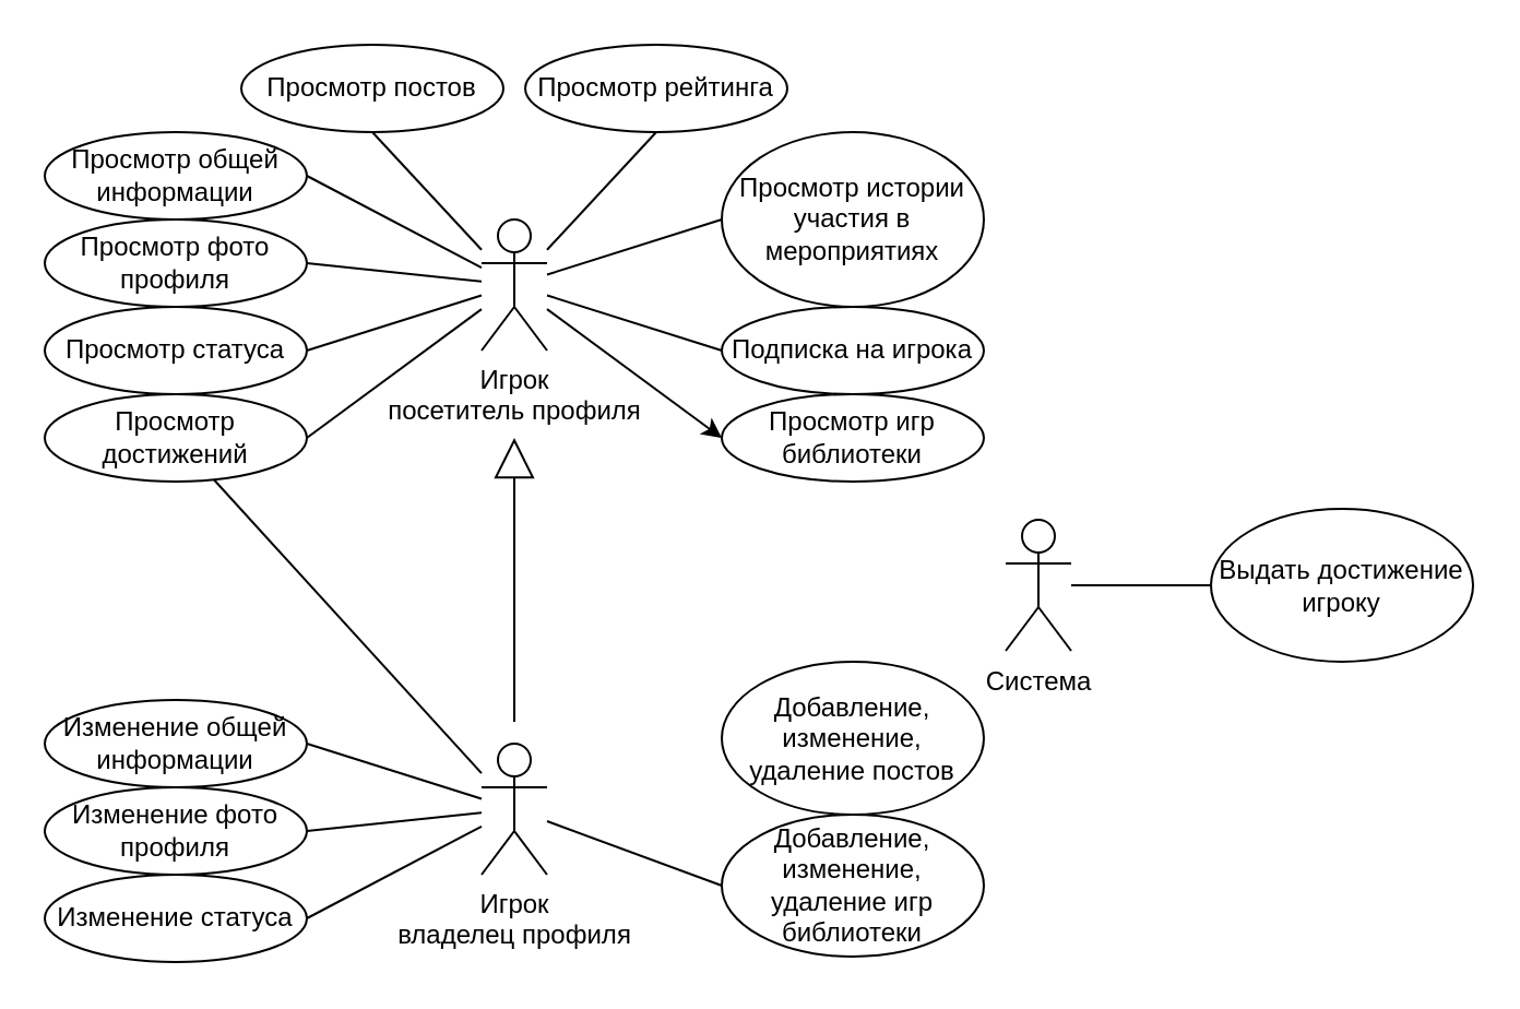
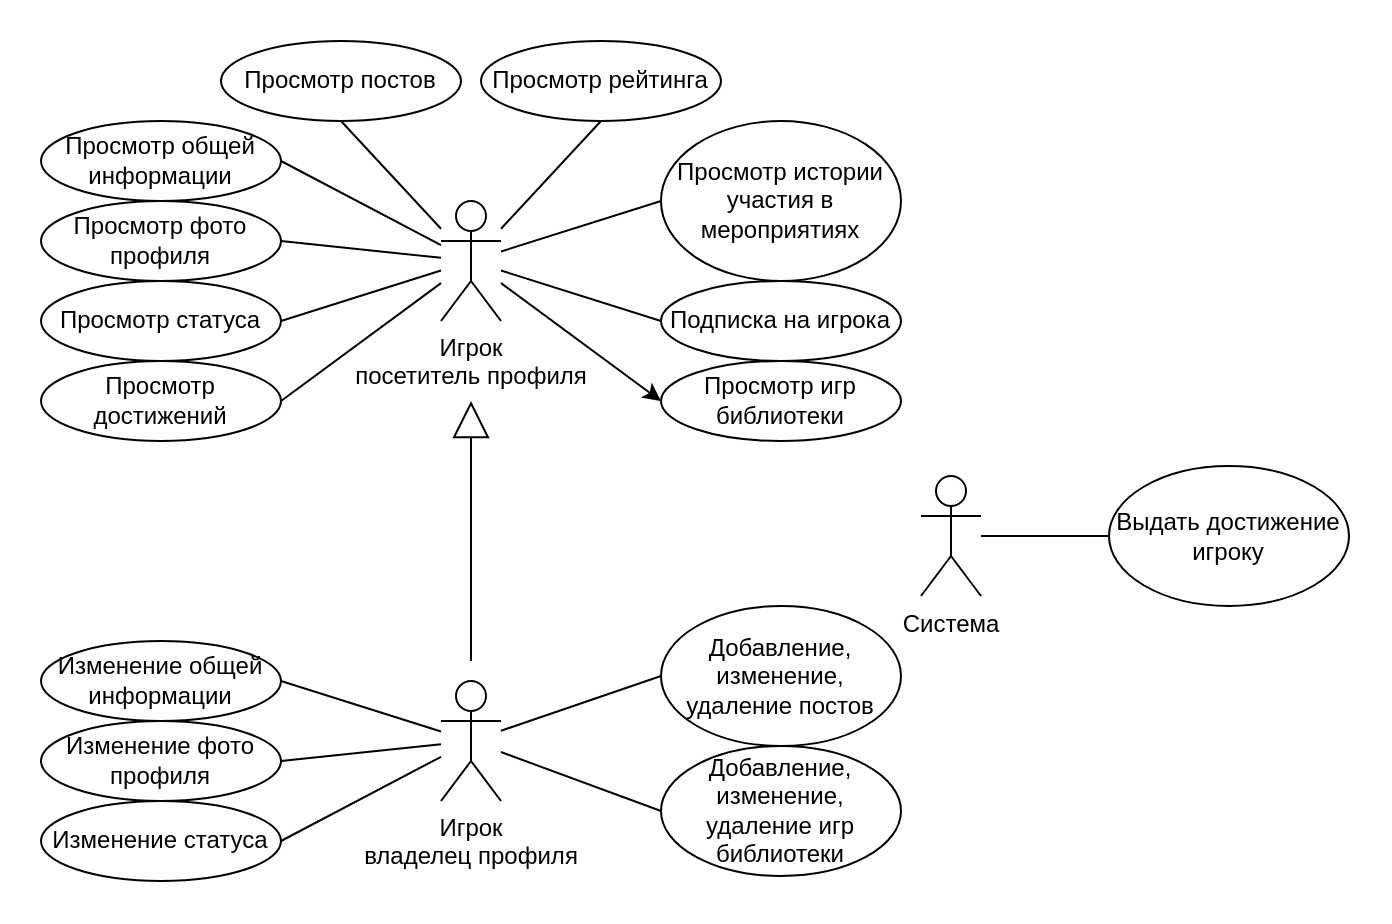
  <mxCell id="0" />
  <mxCell id="1" parent="0" />
  <mxCell id="2" value="Игрок&lt;br&gt;посетитель профиля" style="shape=umlActor;verticalLabelPosition=bottom;verticalAlign=top;html=1;outlineConnect=0;" parent="1" vertex="1"><mxGeometry x="220" y="100" width="30" height="60" as="geometry" /></mxCell>
  <mxCell id="3" value="Просмотр общей информации" style="ellipse;whiteSpace=wrap;html=1;" parent="1" vertex="1"><mxGeometry x="20" y="60" width="120" height="40" as="geometry" /></mxCell>
  <mxCell id="4" value="Игрок&lt;br&gt;владелец профиля" style="shape=umlActor;verticalLabelPosition=bottom;verticalAlign=top;html=1;outlineConnect=0;" parent="1" vertex="1"><mxGeometry x="220" y="340" width="30" height="60" as="geometry" /></mxCell>
  <mxCell id="5" value="Просмотр фото профиля" style="ellipse;whiteSpace=wrap;html=1;" parent="1" vertex="1"><mxGeometry x="20" y="100" width="120" height="40" as="geometry" /></mxCell>
  <mxCell id="6" value="Просмотр статуса" style="ellipse;whiteSpace=wrap;html=1;" parent="1" vertex="1"><mxGeometry x="20" y="140" width="120" height="40" as="geometry" /></mxCell>
  <mxCell id="7" value="Просмотр достижений" style="ellipse;whiteSpace=wrap;html=1;" parent="1" vertex="1"><mxGeometry x="20" y="180" width="120" height="40" as="geometry" /></mxCell>
  <mxCell id="8" value="Просмотр игр библиотеки" style="ellipse;whiteSpace=wrap;html=1;" parent="1" vertex="1"><mxGeometry x="330" y="180" width="120" height="40" as="geometry" /></mxCell>
  <mxCell id="9" value="Подписка на игрока" style="ellipse;whiteSpace=wrap;html=1;" parent="1" vertex="1"><mxGeometry x="330" y="140" width="120" height="40" as="geometry" /></mxCell>
  <mxCell id="10" value="Просмотр истории участия в мероприятиях" style="ellipse;whiteSpace=wrap;html=1;" parent="1" vertex="1"><mxGeometry x="330" y="60" width="120" height="80" as="geometry" /></mxCell>
  <mxCell id="11" value="Просмотр рейтинга" style="ellipse;whiteSpace=wrap;html=1;" parent="1" vertex="1"><mxGeometry x="240" y="20" width="120" height="40" as="geometry" /></mxCell>
  <mxCell id="12" value="Просмотр постов" style="ellipse;whiteSpace=wrap;html=1;" parent="1" vertex="1"><mxGeometry x="110" y="20" width="120" height="40" as="geometry" /></mxCell>
  <mxCell id="13" value="Изменение общей информации" style="ellipse;whiteSpace=wrap;html=1;" parent="1" vertex="1"><mxGeometry x="20" y="320" width="120" height="40" as="geometry" /></mxCell>
  <mxCell id="14" value="Изменение фото профиля" style="ellipse;whiteSpace=wrap;html=1;" parent="1" vertex="1"><mxGeometry x="20" y="360" width="120" height="40" as="geometry" /></mxCell>
  <mxCell id="15" value="Изменение статуса" style="ellipse;whiteSpace=wrap;html=1;" parent="1" vertex="1"><mxGeometry x="20" y="400" width="120" height="40" as="geometry" /></mxCell>
  <mxCell id="16" value="Добавление, изменение, удаление игр библиотеки" style="ellipse;whiteSpace=wrap;html=1;" parent="1" vertex="1"><mxGeometry x="330" y="372.5" width="120" height="65" as="geometry" /></mxCell>
  <mxCell id="17" value="Добавление, изменение, удаление постов" style="ellipse;whiteSpace=wrap;html=1;" parent="1" vertex="1"><mxGeometry x="330" y="302.5" width="120" height="70" as="geometry" /></mxCell>
  <mxCell id="18" value="" style="endArrow=none;html=1;rounded=0;exitX=1;exitY=0.5;exitDx=0;exitDy=0;" parent="1" source="7" target="2" edge="1"><mxGeometry width="50" height="50" relative="1" as="geometry"><mxPoint x="210" y="320" as="sourcePoint" /><mxPoint x="260" y="270" as="targetPoint" /></mxGeometry></mxCell>
  <mxCell id="19" value="" style="endArrow=none;html=1;rounded=0;exitX=1;exitY=0.5;exitDx=0;exitDy=0;" parent="1" source="6" target="2" edge="1"><mxGeometry width="50" height="50" relative="1" as="geometry"><mxPoint x="220" y="330" as="sourcePoint" /><mxPoint x="270" y="280" as="targetPoint" /></mxGeometry></mxCell>
  <mxCell id="20" value="" style="endArrow=none;html=1;rounded=0;exitX=1;exitY=0.5;exitDx=0;exitDy=0;" parent="1" source="5" target="2" edge="1"><mxGeometry width="50" height="50" relative="1" as="geometry"><mxPoint x="230" y="340" as="sourcePoint" /><mxPoint x="280" y="290" as="targetPoint" /></mxGeometry></mxCell>
  <mxCell id="21" value="" style="endArrow=none;html=1;rounded=0;exitX=1;exitY=0.5;exitDx=0;exitDy=0;" parent="1" source="3" target="2" edge="1"><mxGeometry width="50" height="50" relative="1" as="geometry"><mxPoint x="240" y="350" as="sourcePoint" /><mxPoint x="290" y="300" as="targetPoint" /></mxGeometry></mxCell>
  <mxCell id="22" value="" style="endArrow=none;html=1;rounded=0;exitX=0.5;exitY=1;exitDx=0;exitDy=0;" parent="1" source="12" target="2" edge="1"><mxGeometry width="50" height="50" relative="1" as="geometry"><mxPoint x="250" y="360" as="sourcePoint" /><mxPoint x="300" y="310" as="targetPoint" /></mxGeometry></mxCell>
  <mxCell id="23" value="" style="endArrow=none;html=1;rounded=0;exitX=0.5;exitY=1;exitDx=0;exitDy=0;" parent="1" source="11" target="2" edge="1"><mxGeometry width="50" height="50" relative="1" as="geometry"><mxPoint x="260" y="370" as="sourcePoint" /><mxPoint x="310" y="320" as="targetPoint" /></mxGeometry></mxCell>
  <mxCell id="24" value="" style="endArrow=none;html=1;rounded=0;exitX=0;exitY=0.5;exitDx=0;exitDy=0;" parent="1" source="10" target="2" edge="1"><mxGeometry width="50" height="50" relative="1" as="geometry"><mxPoint x="270" y="380" as="sourcePoint" /><mxPoint x="320" y="330" as="targetPoint" /></mxGeometry></mxCell>
  <mxCell id="25" value="" style="endArrow=none;html=1;rounded=0;exitX=0;exitY=0.5;exitDx=0;exitDy=0;" parent="1" source="9" target="2" edge="1"><mxGeometry width="50" height="50" relative="1" as="geometry"><mxPoint x="280" y="390" as="sourcePoint" /><mxPoint x="330" y="340" as="targetPoint" /></mxGeometry></mxCell>
  <mxCell id="26" value="" style="endArrow=classic;html=1;rounded=0;entryX=0;entryY=0.5;entryDx=0;entryDy=0;" parent="1" source="2" target="8" edge="1"><mxGeometry width="50" height="50" relative="1" as="geometry"><mxPoint x="290" y="400" as="sourcePoint" /><mxPoint x="340" y="350" as="targetPoint" /></mxGeometry></mxCell>
  <mxCell id="27" value="" style="endArrow=none;html=1;rounded=0;exitX=1;exitY=0.5;exitDx=0;exitDy=0;" parent="1" source="13" target="4" edge="1"><mxGeometry width="50" height="50" relative="1" as="geometry"><mxPoint x="300" y="410" as="sourcePoint" /><mxPoint x="350" y="360" as="targetPoint" /></mxGeometry></mxCell>
  <mxCell id="28" value="" style="endArrow=none;html=1;rounded=0;exitX=1;exitY=0.5;exitDx=0;exitDy=0;" parent="1" source="14" target="4" edge="1"><mxGeometry width="50" height="50" relative="1" as="geometry"><mxPoint x="290" y="520" as="sourcePoint" /><mxPoint x="330" y="430" as="targetPoint" /></mxGeometry></mxCell>
  <mxCell id="29" value="" style="endArrow=none;html=1;rounded=0;exitX=1;exitY=0.5;exitDx=0;exitDy=0;" parent="1" source="15" target="4" edge="1"><mxGeometry width="50" height="50" relative="1" as="geometry"><mxPoint x="300" y="530" as="sourcePoint" /><mxPoint x="340" y="440" as="targetPoint" /></mxGeometry></mxCell>
- <mxCell id="30" value="" style="endArrow=none;html=1;rounded=0;" parent="1" source="4" target="7" edge="1"><mxGeometry width="50" height="50" relative="1" as="geometry"><mxPoint x="310" y="540" as="sourcePoint" /><mxPoint x="350" y="450" as="targetPoint" /></mxGeometry></mxCell>
+ <mxCell id="30" value="" style="endArrow=none;html=1;rounded=0;entryX=0;entryY=0.5;entryDx=0;entryDy=0;" parent="1" source="4" target="17" edge="1"><mxGeometry width="50" height="50" relative="1" as="geometry"><mxPoint x="310" y="540" as="sourcePoint" /><mxPoint x="350" y="450" as="targetPoint" /></mxGeometry></mxCell>
  <mxCell id="31" value="" style="endArrow=none;html=1;rounded=0;entryX=0;entryY=0.5;entryDx=0;entryDy=0;" parent="1" source="4" target="16" edge="1"><mxGeometry width="50" height="50" relative="1" as="geometry"><mxPoint x="320" y="550" as="sourcePoint" /><mxPoint x="360" y="460" as="targetPoint" /></mxGeometry></mxCell>
  <mxCell id="32" value="" style="endArrow=block;endSize=16;endFill=0;html=1;rounded=0;" parent="1" edge="1"><mxGeometry x="-0.077" y="-105" width="160" relative="1" as="geometry"><mxPoint x="235" y="330" as="sourcePoint" /><mxPoint x="235" y="200" as="targetPoint" /><mxPoint as="offset" /></mxGeometry></mxCell>
  <mxCell id="33" value="Система" style="shape=umlActor;verticalLabelPosition=bottom;verticalAlign=top;html=1;outlineConnect=0;" vertex="1" parent="1"><mxGeometry x="460" y="237.5" width="30" height="60" as="geometry" /></mxCell>
  <mxCell id="34" value="Выдать достижение игроку" style="ellipse;whiteSpace=wrap;html=1;" vertex="1" parent="1"><mxGeometry x="554" y="232.5" width="120" height="70" as="geometry" /></mxCell>
  <mxCell id="35" value="" style="endArrow=none;html=1;rounded=0;entryX=0;entryY=0.5;entryDx=0;entryDy=0;" edge="1" parent="1" source="33" target="34"><mxGeometry width="50" height="50" relative="1" as="geometry"><mxPoint x="654" y="177.5" as="sourcePoint" /><mxPoint x="574" y="152.5" as="targetPoint" /></mxGeometry></mxCell>
